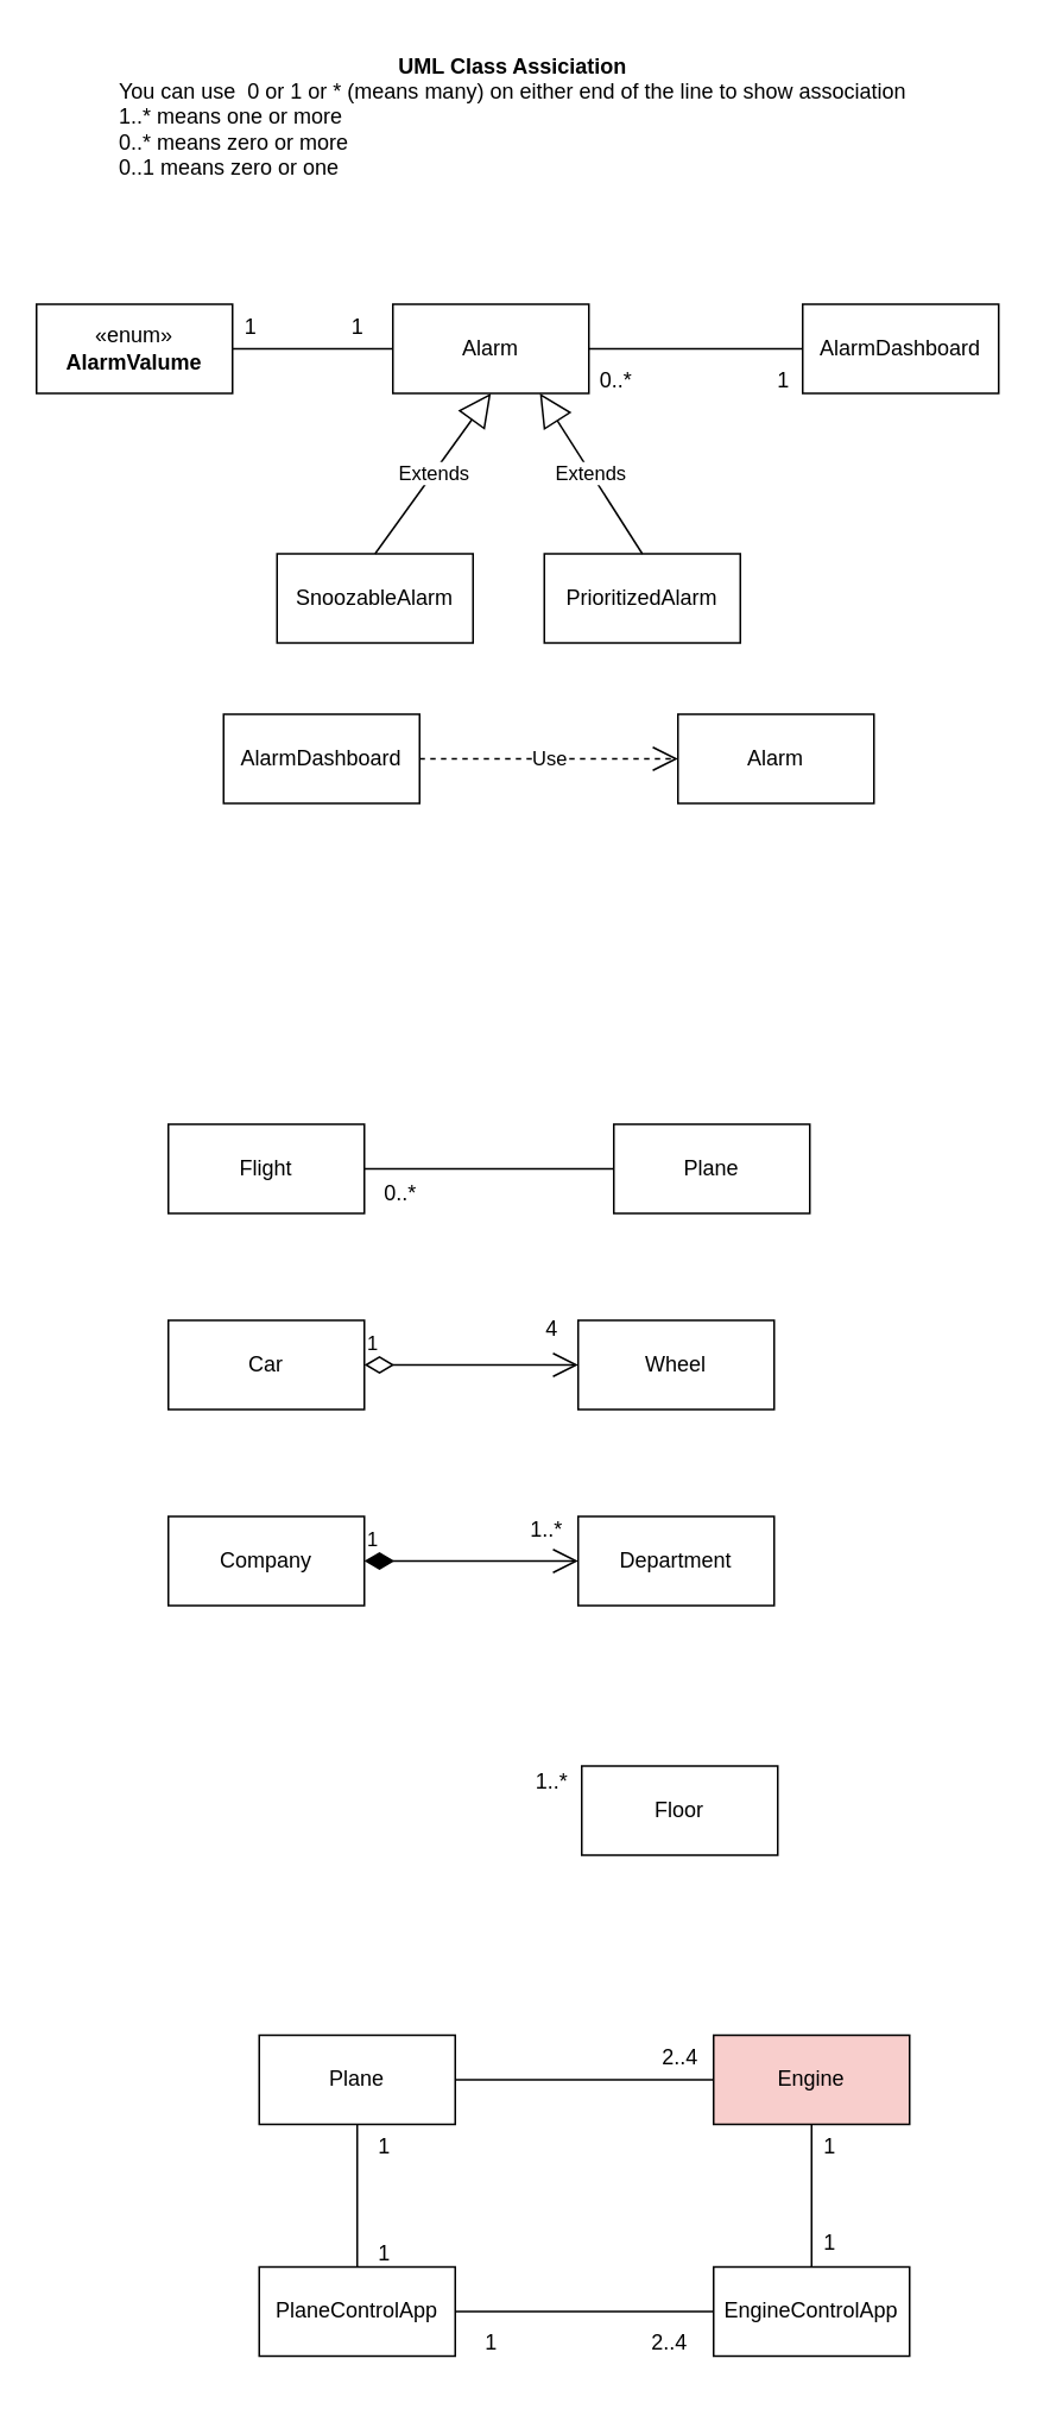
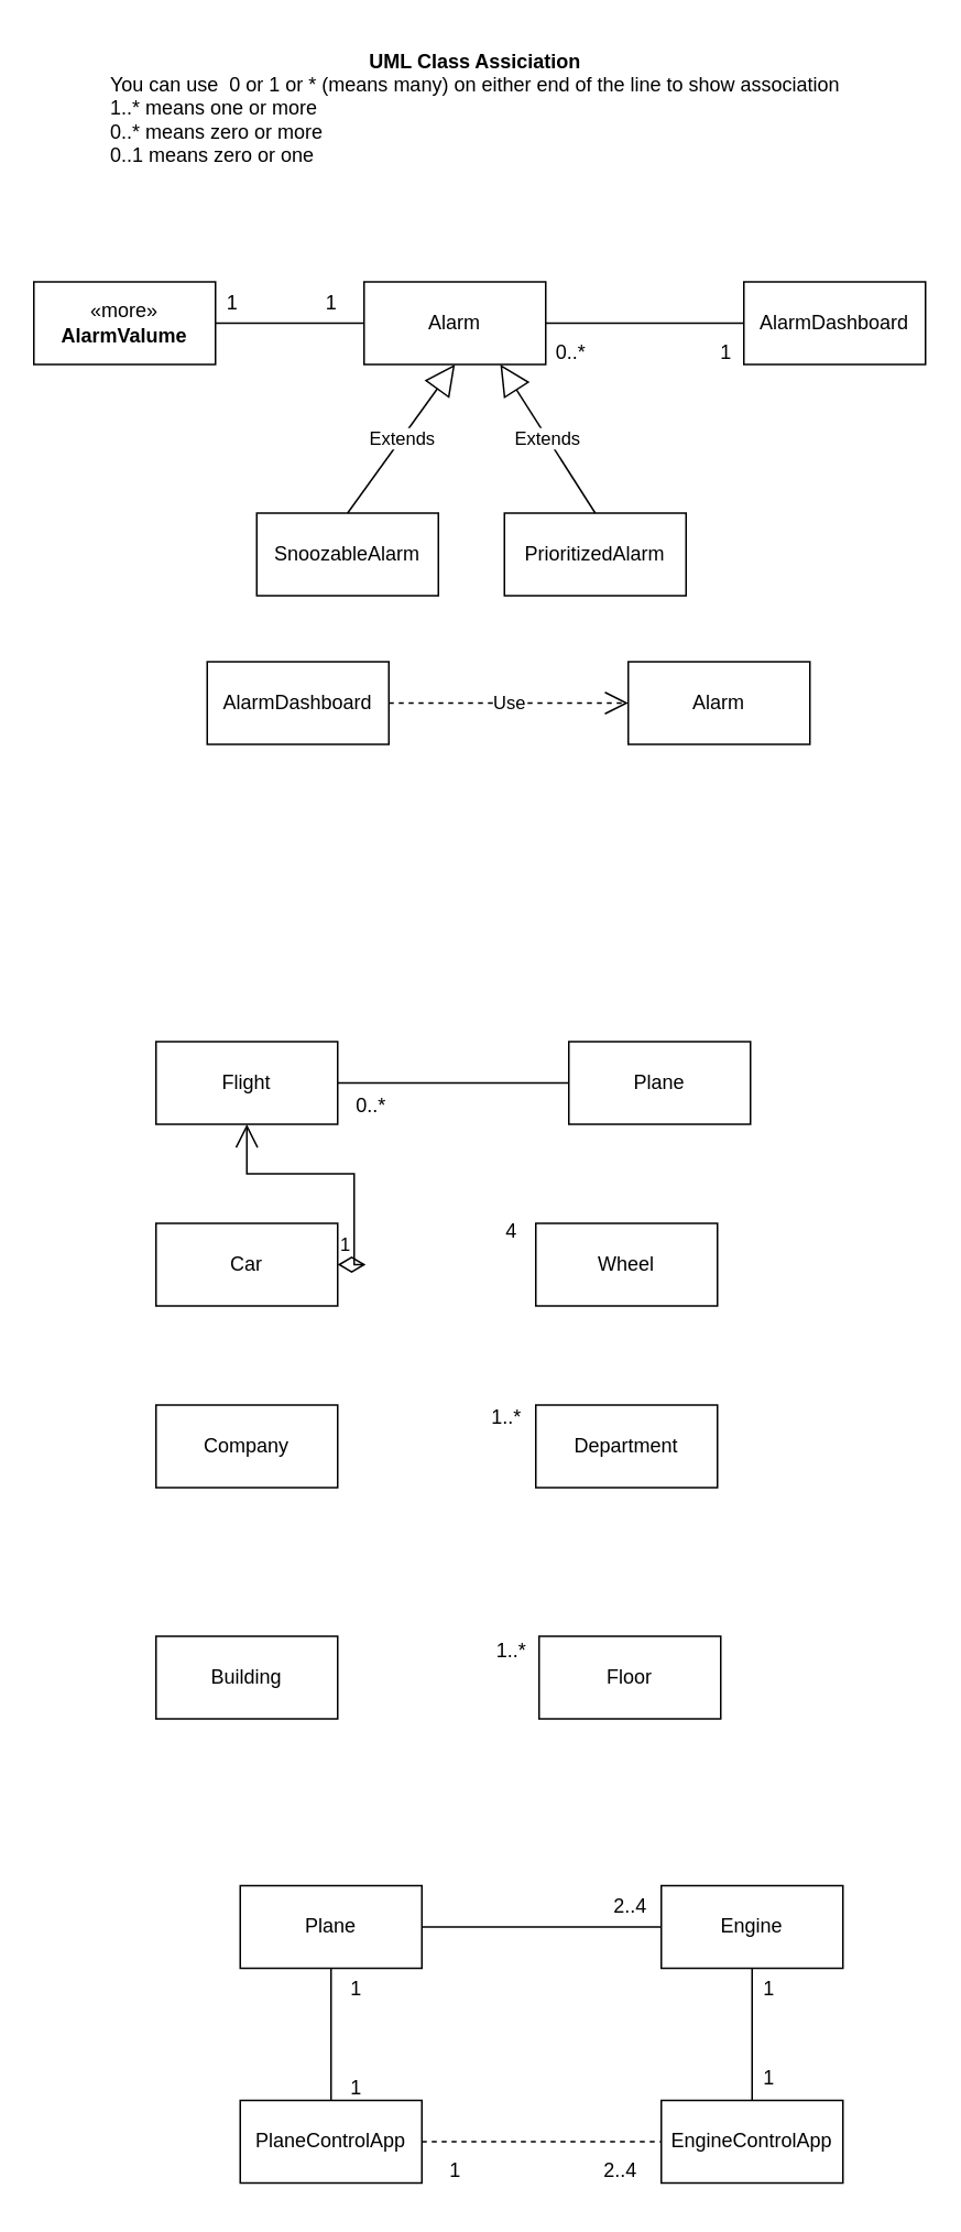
  <mxCell id="0" />
  <mxCell id="1" parent="0" />
  <mxCell id="2" value="Alarm" style="html=1;whiteSpace=wrap;" vertex="1" parent="1"><mxGeometry x="220" y="170" width="110" height="50" as="geometry" /></mxCell>
  <mxCell id="3" value="AlarmDashboard" style="html=1;whiteSpace=wrap;" vertex="1" parent="1"><mxGeometry x="450" y="170" width="110" height="50" as="geometry" /></mxCell>
  <mxCell id="4" value="" style="endArrow=none;html=1;edgeStyle=orthogonalEdgeStyle;rounded=0;entryX=0;entryY=0.5;entryDx=0;entryDy=0;exitX=1;exitY=0.5;exitDx=0;exitDy=0;" edge="1" parent="1" source="2" target="3"><mxGeometry relative="1" as="geometry"><mxPoint x="110" y="350" as="sourcePoint" /><mxPoint x="270" y="350" as="targetPoint" /></mxGeometry></mxCell>
  <mxCell id="5" value="&lt;b&gt;UML Class Assiciation&lt;/b&gt;&lt;br&gt;You can use&amp;nbsp; 0 or 1 or * (means many) on either end of the line to show association&lt;br&gt;&lt;div style=&quot;text-align: justify;&quot;&gt;&lt;span style=&quot;background-color: initial;&quot;&gt;1..* means one or more&lt;/span&gt;&lt;/div&gt;&lt;div style=&quot;text-align: justify;&quot;&gt;&lt;span style=&quot;background-color: initial;&quot;&gt;0..* means zero or more&lt;/span&gt;&lt;/div&gt;&lt;div style=&quot;text-align: justify;&quot;&gt;&lt;span style=&quot;background-color: initial;&quot;&gt;0..1 means zero or one&amp;nbsp;&lt;/span&gt;&lt;/div&gt;" style="text;html=1;align=center;verticalAlign=middle;resizable=0;points=[];autosize=1;strokeColor=none;fillColor=none;" vertex="1" parent="1"><mxGeometry x="52" y="20" width="470" height="90" as="geometry" /></mxCell>
  <mxCell id="6" value="0..*" style="text;html=1;align=center;verticalAlign=middle;resizable=0;points=[];autosize=1;strokeColor=none;fillColor=none;" vertex="1" parent="1"><mxGeometry x="325" y="198" width="40" height="30" as="geometry" /></mxCell>
  <mxCell id="7" value="1" style="text;html=1;align=center;verticalAlign=middle;resizable=0;points=[];autosize=1;strokeColor=none;fillColor=none;" vertex="1" parent="1"><mxGeometry x="424" y="198" width="30" height="30" as="geometry" /></mxCell>
  <mxCell id="8" value="Flight" style="html=1;whiteSpace=wrap;" vertex="1" parent="1"><mxGeometry x="94" y="630" width="110" height="50" as="geometry" /></mxCell>
  <mxCell id="9" value="Plane" style="html=1;whiteSpace=wrap;" vertex="1" parent="1"><mxGeometry x="344" y="630" width="110" height="50" as="geometry" /></mxCell>
  <mxCell id="10" value="" style="endArrow=none;html=1;edgeStyle=orthogonalEdgeStyle;rounded=0;entryX=0;entryY=0.5;entryDx=0;entryDy=0;exitX=1;exitY=0.5;exitDx=0;exitDy=0;" edge="1" parent="1" source="8" target="9"><mxGeometry relative="1" as="geometry"><mxPoint x="284" y="505" as="sourcePoint" /><mxPoint x="404" y="505" as="targetPoint" /></mxGeometry></mxCell>
  <mxCell id="11" value="0..*" style="text;html=1;align=center;verticalAlign=middle;resizable=0;points=[];autosize=1;strokeColor=none;fillColor=none;" vertex="1" parent="1"><mxGeometry x="204" y="654" width="40" height="30" as="geometry" /></mxCell>
  <mxCell id="12" value="Car" style="html=1;whiteSpace=wrap;" vertex="1" parent="1"><mxGeometry x="94" y="740" width="110" height="50" as="geometry" /></mxCell>
  <mxCell id="13" value="Wheel" style="html=1;whiteSpace=wrap;" vertex="1" parent="1"><mxGeometry x="324" y="740" width="110" height="50" as="geometry" /></mxCell>
  <mxCell id="14" value="4" style="text;html=1;align=center;verticalAlign=middle;resizable=0;points=[];autosize=1;strokeColor=none;fillColor=none;" vertex="1" parent="1"><mxGeometry x="294" y="730" width="30" height="30" as="geometry" /></mxCell>
- <mxCell id="15" value="1" style="endArrow=open;html=1;endSize=12;startArrow=diamondThin;startSize=14;startFill=0;edgeStyle=orthogonalEdgeStyle;align=left;verticalAlign=bottom;rounded=0;exitX=1;exitY=0.5;exitDx=0;exitDy=0;entryX=0;entryY=0.5;entryDx=0;entryDy=0;" edge="1" parent="1" source="12" target="13"><mxGeometry x="-1" y="3" relative="1" as="geometry"><mxPoint x="189" y="700" as="sourcePoint" /><mxPoint x="349" y="700" as="targetPoint" /></mxGeometry></mxCell>
+ <mxCell id="15" value="1" style="endArrow=open;html=1;endSize=12;startArrow=diamondThin;startSize=14;startFill=0;edgeStyle=orthogonalEdgeStyle;align=left;verticalAlign=bottom;rounded=0;exitX=1;exitY=0.5;exitDx=0;exitDy=0;" edge="1" parent="1" source="12" target="8"><mxGeometry x="-1" y="3" relative="1" as="geometry"><mxPoint x="189" y="700" as="sourcePoint" /><mxPoint x="349" y="700" as="targetPoint" /></mxGeometry></mxCell>
  <mxCell id="16" value="Company" style="html=1;whiteSpace=wrap;" vertex="1" parent="1"><mxGeometry x="94" y="850" width="110" height="50" as="geometry" /></mxCell>
  <mxCell id="17" value="Department" style="html=1;whiteSpace=wrap;" vertex="1" parent="1"><mxGeometry x="324" y="850" width="110" height="50" as="geometry" /></mxCell>
- <mxCell id="18" value="1" style="endArrow=open;html=1;endSize=12;startArrow=diamondThin;startSize=14;startFill=1;edgeStyle=orthogonalEdgeStyle;align=left;verticalAlign=bottom;rounded=0;entryX=0;entryY=0.5;entryDx=0;entryDy=0;exitX=1;exitY=0.5;exitDx=0;exitDy=0;" edge="1" parent="1" source="16" target="17"><mxGeometry x="-1" y="3" relative="1" as="geometry"><mxPoint x="24" y="690" as="sourcePoint" /><mxPoint x="184" y="690" as="targetPoint" /></mxGeometry></mxCell>
  <mxCell id="19" value="1..*" style="text;html=1;align=center;verticalAlign=middle;resizable=0;points=[];autosize=1;strokeColor=none;fillColor=none;" vertex="1" parent="1"><mxGeometry x="286" y="843" width="40" height="30" as="geometry" /></mxCell>
+ <mxCell id="20" value="Building" style="html=1;whiteSpace=wrap;" vertex="1" parent="1"><mxGeometry x="94" y="990" width="110" height="50" as="geometry" /></mxCell>
  <mxCell id="21" value="Floor" style="html=1;whiteSpace=wrap;" vertex="1" parent="1"><mxGeometry x="326" y="990" width="110" height="50" as="geometry" /></mxCell>
  <mxCell id="22" value="1..*" style="text;html=1;align=center;verticalAlign=middle;resizable=0;points=[];autosize=1;strokeColor=none;fillColor=none;" vertex="1" parent="1"><mxGeometry x="289" y="984" width="40" height="30" as="geometry" /></mxCell>
  <mxCell id="23" value="Plane" style="html=1;whiteSpace=wrap;" vertex="1" parent="1"><mxGeometry x="145" y="1141" width="110" height="50" as="geometry" /></mxCell>
- <mxCell id="24" value="Engine" style="html=1;whiteSpace=wrap;fillColor=#f8cecc;" vertex="1" parent="1"><mxGeometry x="400" y="1141" width="110" height="50" as="geometry" /></mxCell>
+ <mxCell id="24" value="Engine" style="html=1;whiteSpace=wrap;" vertex="1" parent="1"><mxGeometry x="400" y="1141" width="110" height="50" as="geometry" /></mxCell>
  <mxCell id="25" value="EngineControlApp" style="html=1;whiteSpace=wrap;" vertex="1" parent="1"><mxGeometry x="400" y="1271" width="110" height="50" as="geometry" /></mxCell>
  <mxCell id="26" value="" style="endArrow=none;html=1;edgeStyle=orthogonalEdgeStyle;rounded=0;entryX=0.5;entryY=0;entryDx=0;entryDy=0;exitX=0.5;exitY=1;exitDx=0;exitDy=0;" edge="1" parent="1" source="24" target="25"><mxGeometry relative="1" as="geometry"><mxPoint x="145" y="1091" as="sourcePoint" /><mxPoint x="305" y="1091" as="targetPoint" /></mxGeometry></mxCell>
  <mxCell id="27" value="PlaneControlApp" style="html=1;whiteSpace=wrap;" vertex="1" parent="1"><mxGeometry x="145" y="1271" width="110" height="50" as="geometry" /></mxCell>
  <mxCell id="28" value="" style="endArrow=none;html=1;edgeStyle=orthogonalEdgeStyle;rounded=0;exitX=0.5;exitY=1;exitDx=0;exitDy=0;" edge="1" parent="1" source="23" target="27"><mxGeometry relative="1" as="geometry"><mxPoint x="465" y="1201" as="sourcePoint" /><mxPoint x="465" y="1281" as="targetPoint" /></mxGeometry></mxCell>
  <mxCell id="29" value="" style="endArrow=none;html=1;edgeStyle=orthogonalEdgeStyle;rounded=0;exitX=1;exitY=0.5;exitDx=0;exitDy=0;entryX=0;entryY=0.5;entryDx=0;entryDy=0;" edge="1" parent="1" source="23" target="24"><mxGeometry relative="1" as="geometry"><mxPoint x="210" y="1201" as="sourcePoint" /><mxPoint x="210" y="1281" as="targetPoint" /></mxGeometry></mxCell>
- <mxCell id="30" value="" style="endArrow=none;html=1;edgeStyle=orthogonalEdgeStyle;rounded=0;exitX=1;exitY=0.5;exitDx=0;exitDy=0;entryX=0;entryY=0.5;entryDx=0;entryDy=0;" edge="1" parent="1" source="27" target="25"><mxGeometry relative="1" as="geometry"><mxPoint x="265" y="1176" as="sourcePoint" /><mxPoint x="410" y="1176" as="targetPoint" /></mxGeometry></mxCell>
+ <mxCell id="30" value="" style="endArrow=none;html=1;edgeStyle=orthogonalEdgeStyle;rounded=0;exitX=1;exitY=0.5;exitDx=0;exitDy=0;entryX=0;entryY=0.5;entryDx=0;entryDy=0;dashed=1;" edge="1" parent="1" source="27" target="25"><mxGeometry relative="1" as="geometry"><mxPoint x="265" y="1176" as="sourcePoint" /><mxPoint x="410" y="1176" as="targetPoint" /></mxGeometry></mxCell>
  <mxCell id="31" value="1" style="text;html=1;align=center;verticalAlign=middle;resizable=0;points=[];autosize=1;strokeColor=none;fillColor=none;" vertex="1" parent="1"><mxGeometry x="450" y="1189" width="30" height="30" as="geometry" /></mxCell>
  <mxCell id="32" value="1" style="text;html=1;align=center;verticalAlign=middle;resizable=0;points=[];autosize=1;strokeColor=none;fillColor=none;" vertex="1" parent="1"><mxGeometry x="450" y="1243" width="30" height="30" as="geometry" /></mxCell>
  <mxCell id="33" value="2..4" style="text;html=1;align=center;verticalAlign=middle;resizable=0;points=[];autosize=1;strokeColor=none;fillColor=none;" vertex="1" parent="1"><mxGeometry x="361" y="1139" width="40" height="30" as="geometry" /></mxCell>
  <mxCell id="34" value="1" style="text;html=1;align=center;verticalAlign=middle;resizable=0;points=[];autosize=1;strokeColor=none;fillColor=none;" vertex="1" parent="1"><mxGeometry x="260" y="1299" width="30" height="30" as="geometry" /></mxCell>
  <mxCell id="35" value="2..4" style="text;html=1;align=center;verticalAlign=middle;resizable=0;points=[];autosize=1;strokeColor=none;fillColor=none;" vertex="1" parent="1"><mxGeometry x="355" y="1299" width="40" height="30" as="geometry" /></mxCell>
  <mxCell id="36" value="1" style="text;html=1;align=center;verticalAlign=middle;resizable=0;points=[];autosize=1;strokeColor=none;fillColor=none;" vertex="1" parent="1"><mxGeometry x="200" y="1189" width="30" height="30" as="geometry" /></mxCell>
  <mxCell id="37" value="1" style="text;html=1;align=center;verticalAlign=middle;resizable=0;points=[];autosize=1;strokeColor=none;fillColor=none;" vertex="1" parent="1"><mxGeometry x="200" y="1249" width="30" height="30" as="geometry" /></mxCell>
  <mxCell id="38" value="Use" style="endArrow=open;endSize=12;dashed=1;html=1;rounded=0;entryX=0;entryY=0.5;entryDx=0;entryDy=0;" edge="1" parent="1" source="49" target="47"><mxGeometry width="160" relative="1" as="geometry"><mxPoint x="180" y="430" as="sourcePoint" /><mxPoint x="360" y="430" as="targetPoint" /></mxGeometry></mxCell>
- <mxCell id="39" value="«enum»&lt;br&gt;&lt;b&gt;AlarmValume&lt;/b&gt;" style="html=1;whiteSpace=wrap;" vertex="1" parent="1"><mxGeometry x="20" y="170" width="110" height="50" as="geometry" /></mxCell>
+ <mxCell id="39" value="«more»&lt;br&gt;&lt;b&gt;AlarmValume&lt;/b&gt;" style="html=1;whiteSpace=wrap;" vertex="1" parent="1"><mxGeometry x="20" y="170" width="110" height="50" as="geometry" /></mxCell>
  <mxCell id="40" value="" style="endArrow=none;html=1;edgeStyle=orthogonalEdgeStyle;rounded=0;entryX=0;entryY=0.5;entryDx=0;entryDy=0;exitX=1;exitY=0.5;exitDx=0;exitDy=0;" edge="1" parent="1" source="39" target="2"><mxGeometry relative="1" as="geometry"><mxPoint x="340" y="205" as="sourcePoint" /><mxPoint x="460" y="205" as="targetPoint" /></mxGeometry></mxCell>
  <mxCell id="41" value="1" style="text;html=1;align=center;verticalAlign=middle;resizable=0;points=[];autosize=1;strokeColor=none;fillColor=none;" vertex="1" parent="1"><mxGeometry x="125" y="168" width="30" height="30" as="geometry" /></mxCell>
  <mxCell id="42" value="1" style="text;html=1;align=center;verticalAlign=middle;resizable=0;points=[];autosize=1;strokeColor=none;fillColor=none;" vertex="1" parent="1"><mxGeometry x="185" y="168" width="30" height="30" as="geometry" /></mxCell>
  <mxCell id="43" value="SnoozableAlarm" style="html=1;whiteSpace=wrap;" vertex="1" parent="1"><mxGeometry x="155" y="310" width="110" height="50" as="geometry" /></mxCell>
  <mxCell id="44" value="PrioritizedAlarm" style="html=1;whiteSpace=wrap;" vertex="1" parent="1"><mxGeometry x="305" y="310" width="110" height="50" as="geometry" /></mxCell>
  <mxCell id="45" value="Extends" style="endArrow=block;endSize=16;endFill=0;html=1;rounded=0;entryX=0.5;entryY=1;entryDx=0;entryDy=0;exitX=0.5;exitY=0;exitDx=0;exitDy=0;" edge="1" parent="1" source="43" target="2"><mxGeometry width="160" relative="1" as="geometry"><mxPoint x="110" y="270" as="sourcePoint" /><mxPoint x="270" y="270" as="targetPoint" /></mxGeometry></mxCell>
  <mxCell id="46" value="Extends" style="endArrow=block;endSize=16;endFill=0;html=1;rounded=0;entryX=0.75;entryY=1;entryDx=0;entryDy=0;exitX=0.5;exitY=0;exitDx=0;exitDy=0;" edge="1" parent="1" source="44" target="2"><mxGeometry width="160" relative="1" as="geometry"><mxPoint x="220" y="320" as="sourcePoint" /><mxPoint x="285" y="230" as="targetPoint" /></mxGeometry></mxCell>
  <mxCell id="47" value="Alarm" style="html=1;whiteSpace=wrap;" vertex="1" parent="1"><mxGeometry x="380" y="400" width="110" height="50" as="geometry" /></mxCell>
  <mxCell id="48" value="" style="endArrow=open;endSize=12;dashed=1;html=1;rounded=0;entryX=0;entryY=0.5;entryDx=0;entryDy=0;" edge="1" parent="1" target="49"><mxGeometry width="160" relative="1" as="geometry"><mxPoint x="180" y="430" as="sourcePoint" /><mxPoint x="380" y="425" as="targetPoint" /></mxGeometry></mxCell>
  <mxCell id="49" value="AlarmDashboard" style="html=1;whiteSpace=wrap;" vertex="1" parent="1"><mxGeometry x="125" y="400" width="110" height="50" as="geometry" /></mxCell>
